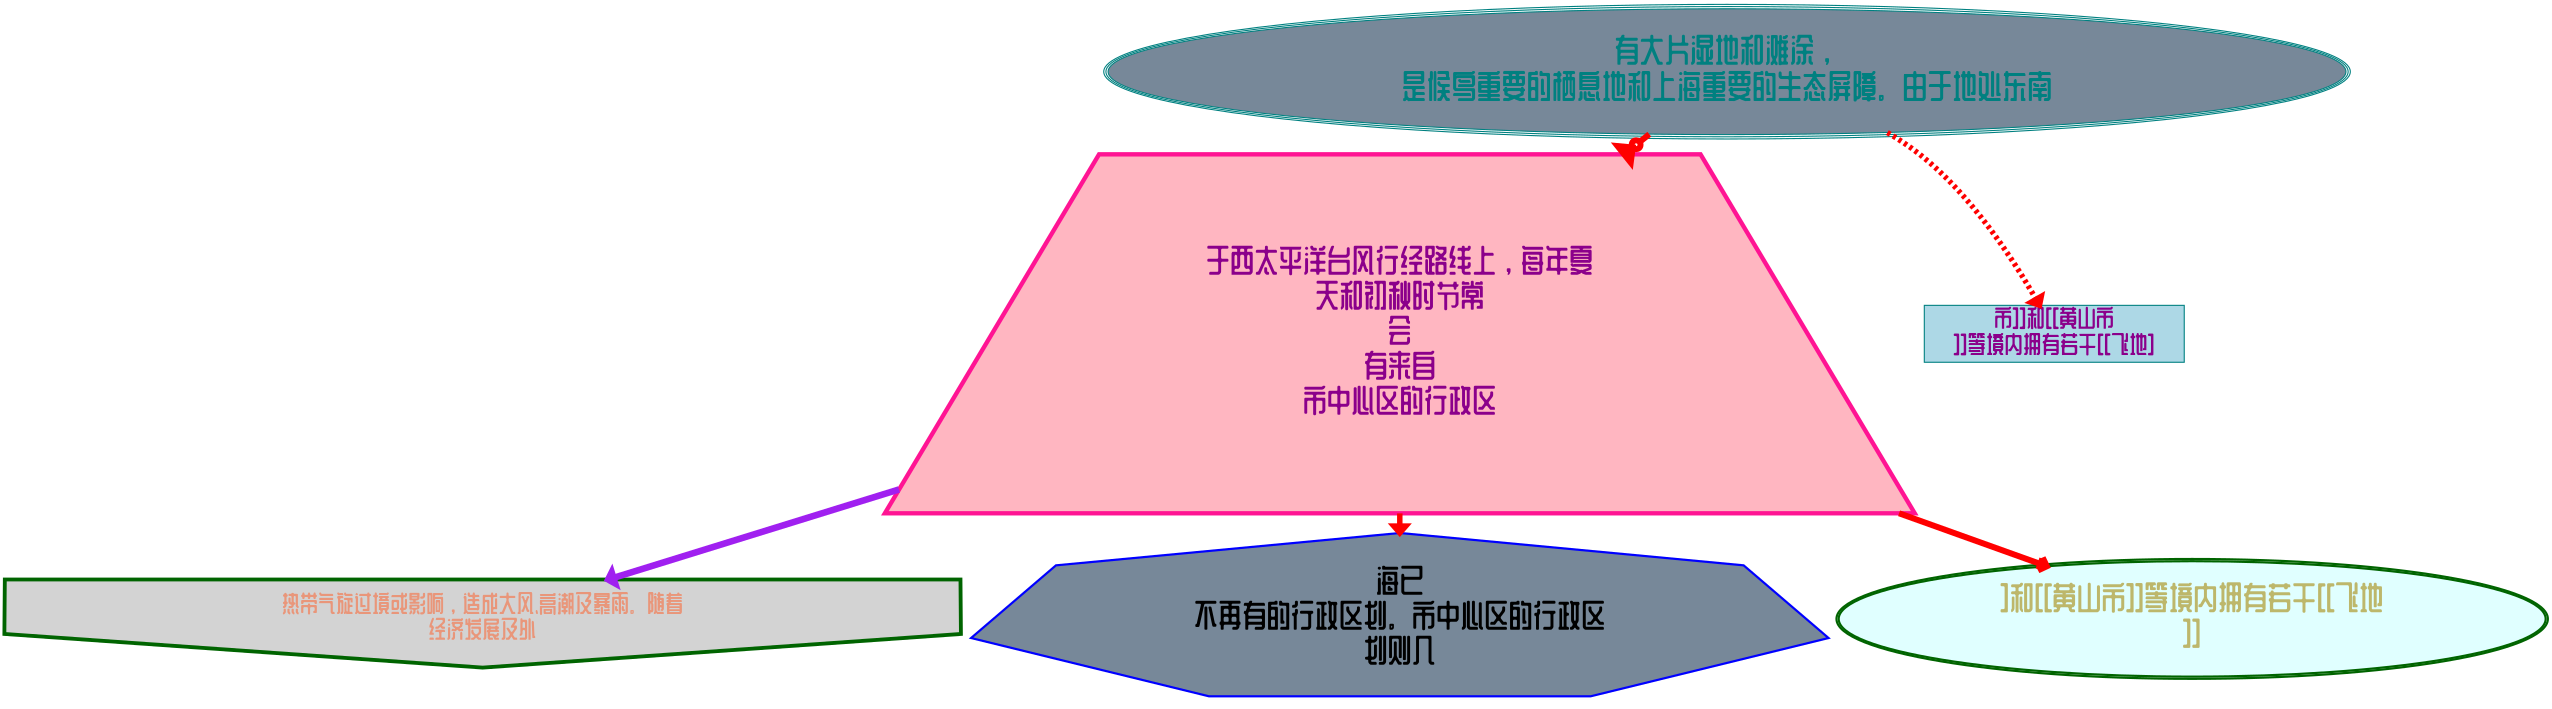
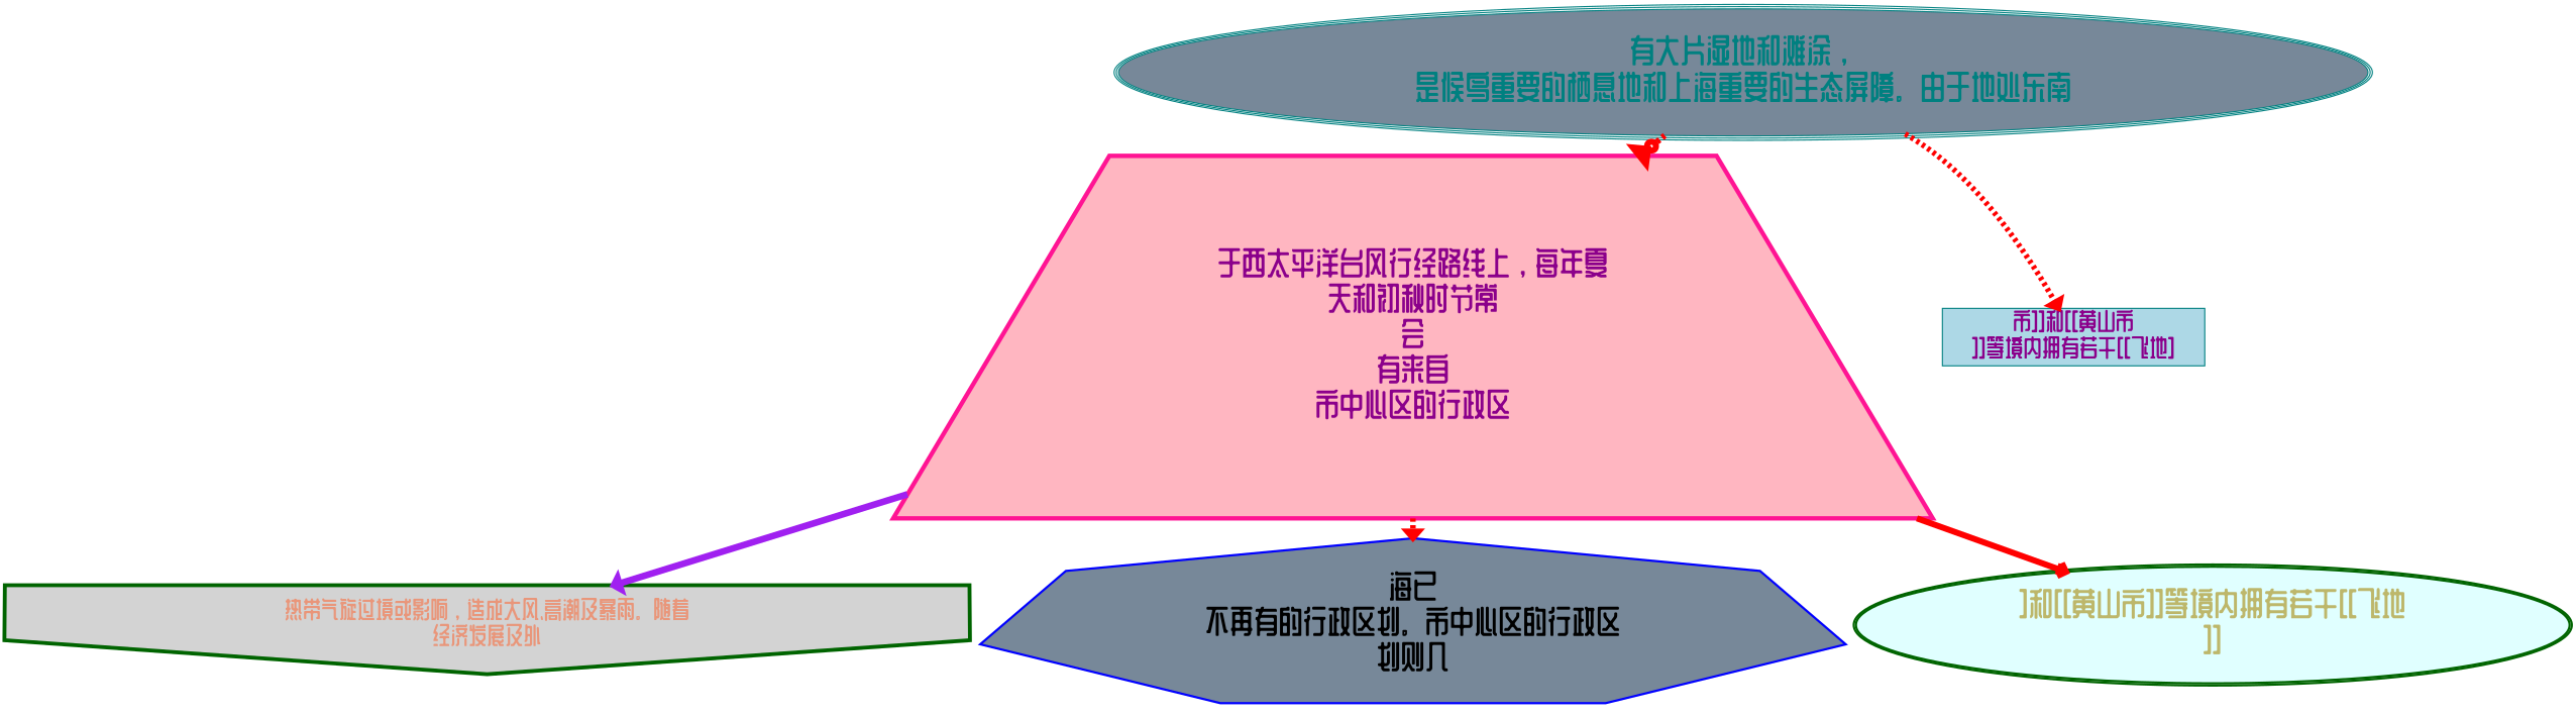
  strict digraph {
    labeljust=l
    node [color=teal fillcolor=lightslategray fontcolor="#8B008B" fontname="ZCOOL QingKe HuangYou" fontsize=58 penwidth=2 shape=ellipse style=filled]
    edge [arrowhead=normal arrowsize=1.25 color=red penwidth=11 style=bold]
    n1 [fontcolor="#008080" fontsize=60 height=2.9721 label="有大片湿地和滩涂，\n是候鸟重要的栖息地和上海重要的生态屏障。由于地处东南" peripheries=3 width=31.197]
    n2 [color=deeppink fillcolor=lightpink height=9.1111 label="于西太平洋台风行经路线上，每年夏\n天和初秋时节常\n会\n有来自\n市中心区的行政区" penwidth=8 shape=trapezium width=26.139]
    n3 [fillcolor=lightblue fontsize=44 height=1.4444 label="市]]和[[黄山市\n]]等境内拥有若干[[飞地]" shape=box width=6.5972]
    n4 [color=darkgreen fillcolor=lightgrey fontcolor="#E9967A" fontsize=43 height=2.4764 label="热带气旋过境或影响，造成大风、高潮及暴雨。随着\n经济发展及外" penwidth=7 shape=invhouse width=24.279]
    n5 [color=blue fontcolor="#000000" height=4.3602 label="海已\n不再有的行政区划。市中心区的行政区\n划则几" penwidth=4 peripheries=1 shape=polygon sides=7 width=21.757]
    n6 [color=darkgreen fillcolor=lightcyan fontcolor="#BDB76B" fontsize=59 height=2.8217 label="]和[[黄山市]]等境内拥有若干[[飞地\n]]" penwidth=4 peripheries=2 width=17.828]
-   n1 -> n2 [arrowhead=invodot arrowsize=2]
+   n1 -> n2 [arrowhead=invodot arrowsize=2 style=dashed]
    n1 -> n3 [penwidth=10 style=dashed]
    n2 -> n4 [arrowsize=1 color=purple penwidth=12]
-   n2 -> n5 [penwidth=10]
+   n2 -> n5 [penwidth=10 style=dashed]
    n2 -> n6 [arrowhead=vee style=solid]
  }
